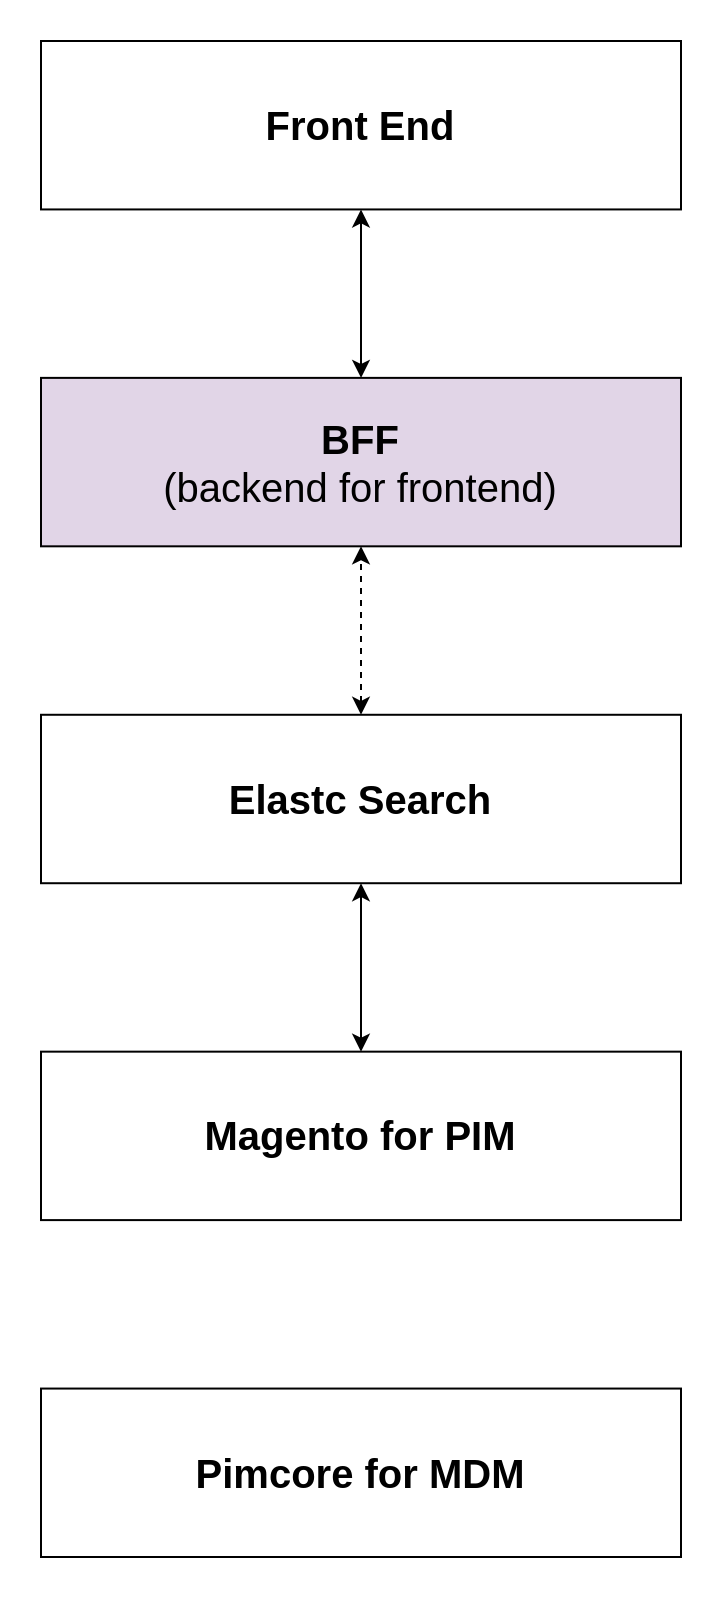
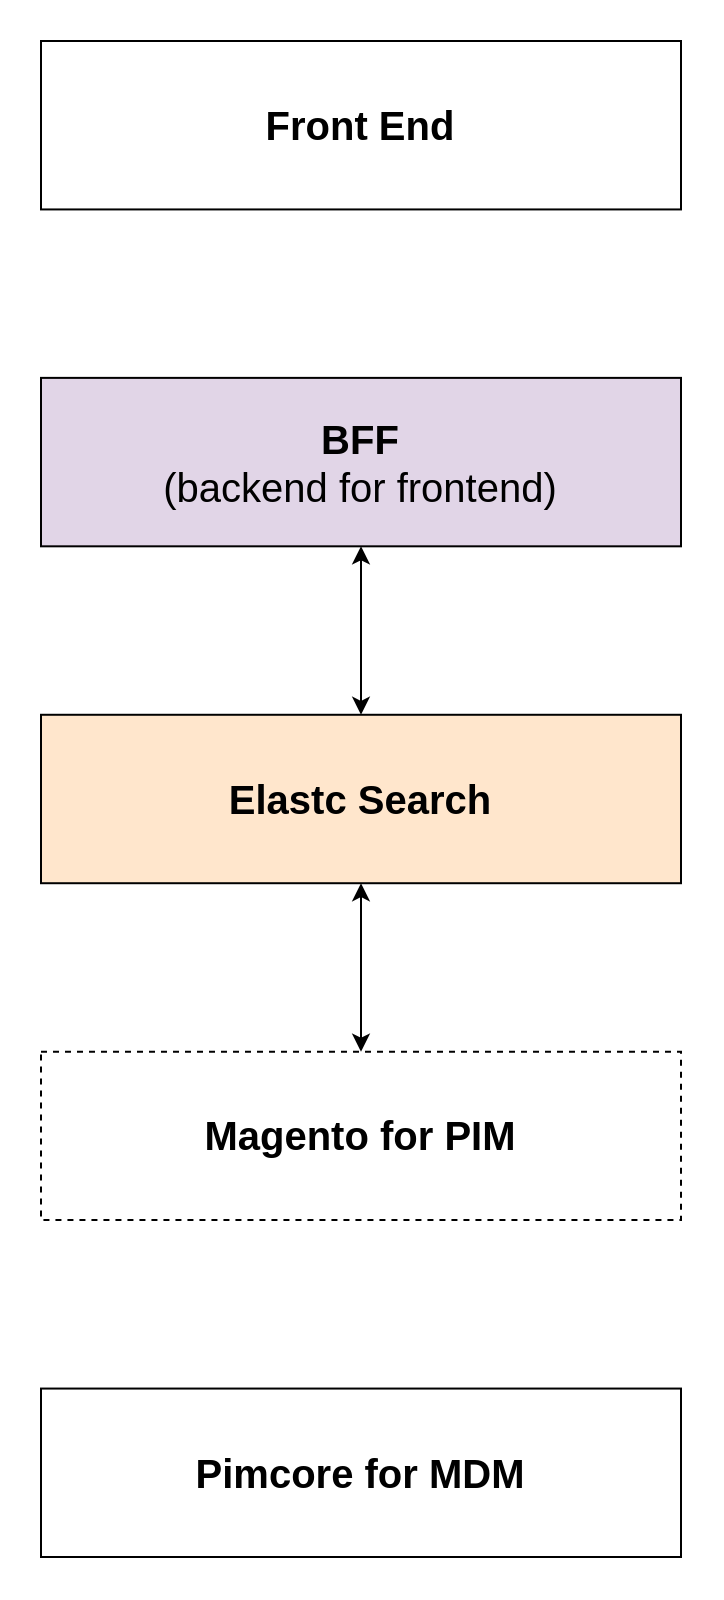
  <mxCell id="0" />
  <mxCell id="1" parent="0" />
  <mxCell id="2" value="" style="group" vertex="1" connectable="0" parent="1"><mxGeometry x="20" y="20" width="320" height="758" as="geometry" /></mxCell>
- <mxCell id="3" value="&lt;b&gt;&lt;font style=&quot;font-size: 20px;&quot;&gt;Magento for PIM&lt;/font&gt;&lt;/b&gt;" style="rounded=0;whiteSpace=wrap;html=1;" vertex="1" parent="2"><mxGeometry y="505.333" width="320" height="84.222" as="geometry" /></mxCell>
- <mxCell id="4" value="&lt;b&gt;&lt;font style=&quot;font-size: 20px;&quot;&gt;Elastc Search&lt;/font&gt;&lt;/b&gt;" style="rounded=0;whiteSpace=wrap;html=1;" vertex="1" parent="2"><mxGeometry y="336.889" width="320" height="84.222" as="geometry" /></mxCell>
+ <mxCell id="3" value="&lt;b&gt;&lt;font style=&quot;font-size: 20px;&quot;&gt;Magento for PIM&lt;/font&gt;&lt;/b&gt;" style="rounded=0;whiteSpace=wrap;html=1;dashed=1;" vertex="1" parent="2"><mxGeometry y="505.333" width="320" height="84.222" as="geometry" /></mxCell>
+ <mxCell id="4" value="&lt;b&gt;&lt;font style=&quot;font-size: 20px;&quot;&gt;Elastc Search&lt;/font&gt;&lt;/b&gt;" style="rounded=0;whiteSpace=wrap;html=1;fillColor=#ffe6cc;" vertex="1" parent="2"><mxGeometry y="336.889" width="320" height="84.222" as="geometry" /></mxCell>
  <mxCell id="5" value="" style="edgeStyle=orthogonalEdgeStyle;rounded=0;orthogonalLoop=1;jettySize=auto;html=1;startArrow=classic;startFill=1;" edge="1" parent="2" source="3" target="4"><mxGeometry relative="1" as="geometry" /></mxCell>
  <mxCell id="6" value="&lt;font style=&quot;font-size: 20px;&quot;&gt;&lt;b&gt;BFF &lt;/b&gt;&lt;br&gt;(backend for frontend)&lt;/font&gt;" style="rounded=0;whiteSpace=wrap;html=1;fillColor=#e1d5e7;" vertex="1" parent="2"><mxGeometry y="168.444" width="320" height="84.222" as="geometry" /></mxCell>
- <mxCell id="7" value="" style="edgeStyle=orthogonalEdgeStyle;rounded=0;orthogonalLoop=1;jettySize=auto;html=1;startArrow=classic;startFill=1;dashed=1;" edge="1" parent="2" source="4" target="6"><mxGeometry relative="1" as="geometry" /></mxCell>
+ <mxCell id="7" value="" style="edgeStyle=orthogonalEdgeStyle;rounded=0;orthogonalLoop=1;jettySize=auto;html=1;startArrow=classic;startFill=1;" edge="1" parent="2" source="4" target="6"><mxGeometry relative="1" as="geometry" /></mxCell>
  <mxCell id="8" value="&lt;b&gt;&lt;font style=&quot;font-size: 20px;&quot;&gt;Front End&lt;/font&gt;&lt;/b&gt;" style="rounded=0;whiteSpace=wrap;html=1;" vertex="1" parent="2"><mxGeometry width="320" height="84.222" as="geometry" /></mxCell>
- <mxCell id="9" value="" style="edgeStyle=orthogonalEdgeStyle;rounded=0;orthogonalLoop=1;jettySize=auto;html=1;startArrow=classic;startFill=1;" edge="1" parent="2" source="6" target="8"><mxGeometry relative="1" as="geometry" /></mxCell>
  <mxCell id="10" value="&lt;b&gt;&lt;font style=&quot;font-size: 20px;&quot;&gt;Pimcore for MDM&lt;/font&gt;&lt;/b&gt;" style="rounded=0;whiteSpace=wrap;html=1;" vertex="1" parent="2"><mxGeometry y="673.778" width="320" height="84.222" as="geometry" /></mxCell>
